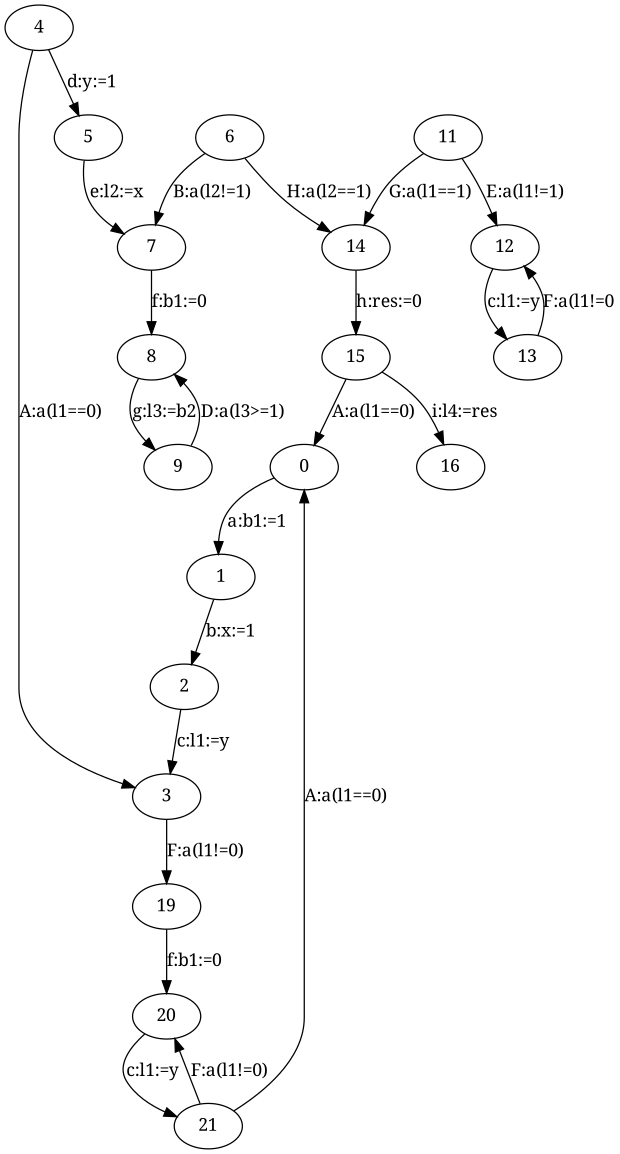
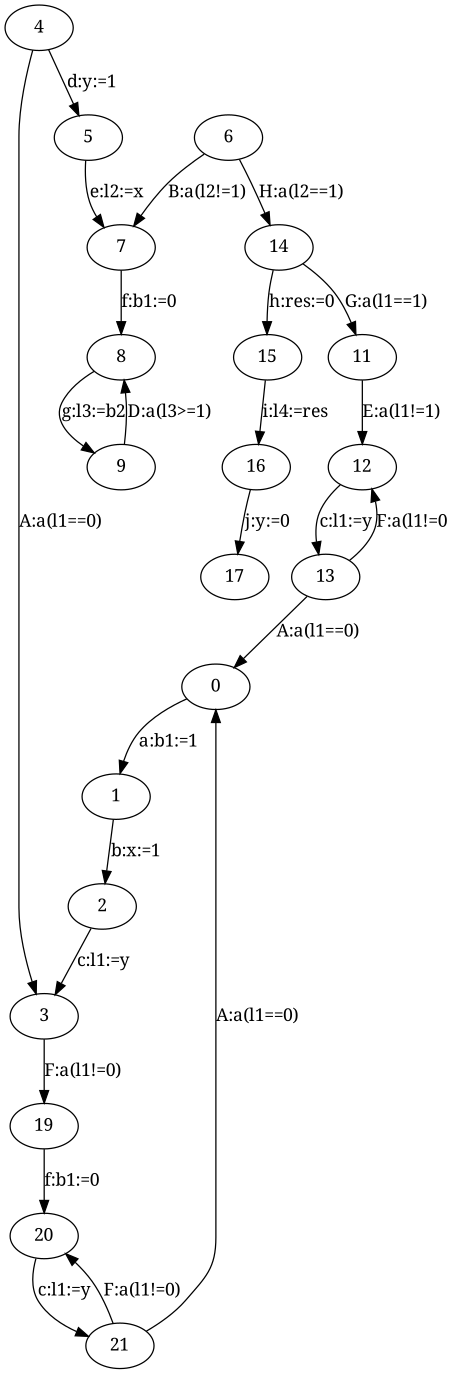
  digraph {
    fontname="Noto Serif"
    node [fixedsize=false fontname="Noto Serif" regular=false]
    edge [constraint=true decorate=false fontname="Noto Serif" labelfloat=false]
    n1 [label=0]
    n2 [label=1]
    n3 [label=2]
    n4 [label=3]
    n5 [label=19]
    n6 [label=4]
    n7 [label=5]
    n8 [label=20]
    n9 [label=7]
    n10 [label=6]
    n11 [label=14]
    n12 [label=8]
    n13 [label=15]
    n14 [label=9]
    n15 [label=11]
    n16 [label=12]
    n17 [label=13]
    n18 [label=16]
+   n19 [label=17]
    n20 [label=21]
    n1 -> n2 [label="a:b1:=1"]
    n2 -> n3 [label="b:x:=1"]
    n3 -> n4 [label="c:l1:=y"]
    n4 -> n5 [label="F:a(l1!=0)"]
    n5 -> n8 [label="f:b1:=0"]
    n6 -> n4 [label="A:a(l1==0)"]
    n6 -> n7 [label="d:y:=1"]
    n7 -> n9 [label="e:l2:=x"]
    n8 -> n20 [label="c:l1:=y"]
    n9 -> n12 [label="f:b1:=0"]
    n10 -> n9 [label="B:a(l2!=1)"]
    n10 -> n11 [label="H:a(l2==1)"]
    n11 -> n13 [label="h:res:=0"]
    n12 -> n14 [label="g:l3:=b2"]
    n13 -> n18 [label="i:l4:=res"]
    n14 -> n12 [label="D:a(l3>=1)"]
-   n15 -> n11 [label="G:a(l1==1)"]
+   n11 -> n15 [label="G:a(l1==1)"]
    n15 -> n16 [label="E:a(l1!=1)"]
    n16 -> n17 [label="c:l1:=y"]
-   n13 -> n1 [label="A:a(l1==0)"]
+   n17 -> n1 [label="A:a(l1==0)"]
    n17 -> n16 [label="F:a(l1!=0"]
+   n18 -> n19 [label="j:y:=0"]
    n20 -> n1 [label="A:a(l1==0)"]
    n20 -> n8 [label="F:a(l1!=0)"]
  }
